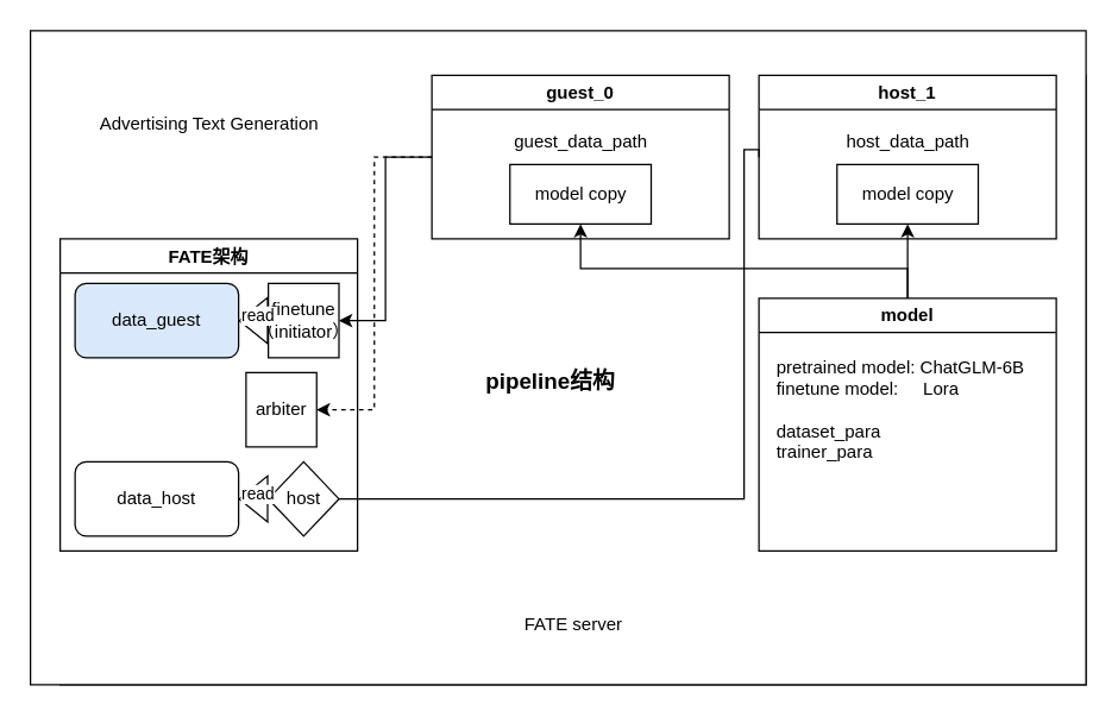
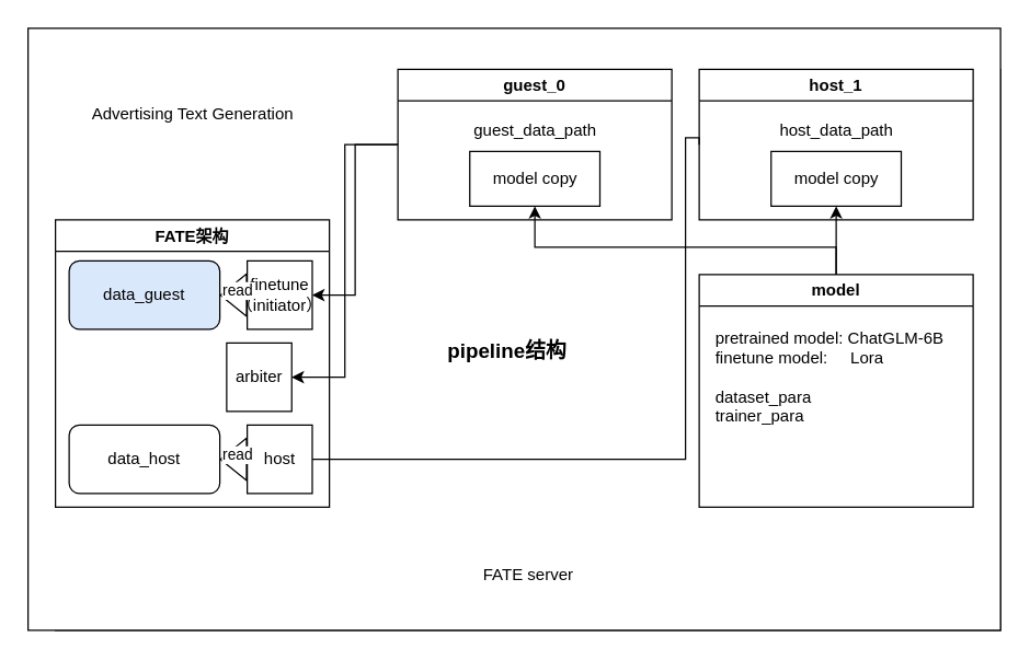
  <mxCell id="0" />
  <mxCell id="1" parent="0" />
  <mxCell id="2" value="Dataset" style="swimlane;startSize=10;" vertex="1" parent="1"><mxGeometry x="40" y="50" width="690" height="410" as="geometry" /></mxCell>
  <mxCell id="3" value="Advertising Text Generation&lt;br&gt;" style="text;html=1;align=center;verticalAlign=middle;resizable=0;points=[];autosize=1;strokeColor=none;fillColor=none;" vertex="1" parent="2"><mxGeometry x="15" y="18" width="170" height="30" as="geometry" /></mxCell>
  <mxCell id="4" value="{&quot;content&quot;: **** ,&quot;summary&quot;:****}" style="text;html=1;align=center;verticalAlign=middle;resizable=0;points=[];autosize=1;strokeColor=none;fillColor=none;" vertex="1" parent="2"><mxGeometry x="5" y="48" width="190" height="30" as="geometry" /></mxCell>
  <mxCell id="5" value="" style="rounded=0;whiteSpace=wrap;html=1;" vertex="1" parent="2"><mxGeometry x="-20" y="-30" width="710" height="440" as="geometry" /></mxCell>
  <mxCell id="6" value="FATE server" style="text;html=1;strokeColor=none;fillColor=none;align=center;verticalAlign=middle;whiteSpace=wrap;rounded=0;" vertex="1" parent="2"><mxGeometry x="292.5" y="355" width="105" height="30" as="geometry" /></mxCell>
  <mxCell id="7" value="Advertising Text Generation&lt;br&gt;" style="text;html=1;align=center;verticalAlign=middle;resizable=0;points=[];autosize=1;strokeColor=none;fillColor=none;" vertex="1" parent="1"><mxGeometry x="55" y="68" width="170" height="30" as="geometry" /></mxCell>
  <mxCell id="8" value="FATE架构" style="swimlane;" vertex="1" parent="1"><mxGeometry x="40" y="160" width="200" height="210" as="geometry" /></mxCell>
  <mxCell id="9" value="finetune&lt;br&gt;（initiator）" style="whiteSpace=wrap;html=1;" vertex="1" parent="8"><mxGeometry x="140" y="30" width="47.5" height="50" as="geometry" /></mxCell>
- <mxCell id="10" value="host" style="rhombus;whiteSpace=wrap;html=1;" vertex="1" parent="8"><mxGeometry x="140" y="150" width="47.5" height="50" as="geometry" /></mxCell>
+ <mxCell id="10" value="host" style="whiteSpace=wrap;html=1;" vertex="1" parent="8"><mxGeometry x="140" y="150" width="47.5" height="50" as="geometry" /></mxCell>
  <mxCell id="11" value="arbiter" style="whiteSpace=wrap;html=1;" vertex="1" parent="8"><mxGeometry x="125" y="90" width="47.5" height="50" as="geometry" /></mxCell>
  <mxCell id="12" value="data_guest" style="rounded=1;whiteSpace=wrap;html=1;fillColor=#dae8fc;" vertex="1" parent="8"><mxGeometry x="10" y="30" width="110" height="50" as="geometry" /></mxCell>
  <mxCell id="13" value="data_host" style="rounded=1;whiteSpace=wrap;html=1;" vertex="1" parent="8"><mxGeometry x="10" y="150" width="110" height="50" as="geometry" /></mxCell>
  <mxCell id="14" value="" style="shape=flexArrow;endArrow=classic;html=1;rounded=0;exitX=0;exitY=0.5;exitDx=0;exitDy=0;entryX=1;entryY=0.5;entryDx=0;entryDy=0;" edge="1" parent="8" source="9" target="12"><mxGeometry width="50" height="50" relative="1" as="geometry"><mxPoint x="160" y="40" as="sourcePoint" /><mxPoint x="210" y="-10" as="targetPoint" /></mxGeometry></mxCell>
  <mxCell id="15" value="read" style="edgeLabel;html=1;align=center;verticalAlign=middle;resizable=0;points=[];" vertex="1" connectable="0" parent="14"><mxGeometry x="-0.155" y="-4" relative="1" as="geometry"><mxPoint as="offset" /></mxGeometry></mxCell>
  <mxCell id="16" value="" style="shape=flexArrow;endArrow=classic;html=1;rounded=0;exitX=0;exitY=0.5;exitDx=0;exitDy=0;" edge="1" parent="8" source="10" target="13"><mxGeometry width="50" height="50" relative="1" as="geometry"><mxPoint x="140" y="174.64" as="sourcePoint" /><mxPoint x="120" y="174.64" as="targetPoint" /></mxGeometry></mxCell>
  <mxCell id="17" value="read" style="edgeLabel;html=1;align=center;verticalAlign=middle;resizable=0;points=[];" vertex="1" connectable="0" parent="16"><mxGeometry x="-0.155" y="-4" relative="1" as="geometry"><mxPoint as="offset" /></mxGeometry></mxCell>
  <mxCell id="18" style="edgeStyle=orthogonalEdgeStyle;rounded=0;orthogonalLoop=1;jettySize=auto;html=1;entryX=1;entryY=0.5;entryDx=0;entryDy=0;" edge="1" parent="1" source="20" target="9"><mxGeometry relative="1" as="geometry" /></mxCell>
- <mxCell id="19" style="edgeStyle=orthogonalEdgeStyle;rounded=0;orthogonalLoop=1;jettySize=auto;html=1;exitX=0;exitY=0.5;exitDx=0;exitDy=0;entryX=1;entryY=0.5;entryDx=0;entryDy=0;dashed=1;" edge="1" parent="1" source="20" target="11"><mxGeometry relative="1" as="geometry" /></mxCell>
+ <mxCell id="19" style="edgeStyle=orthogonalEdgeStyle;rounded=0;orthogonalLoop=1;jettySize=auto;html=1;exitX=0;exitY=0.5;exitDx=0;exitDy=0;entryX=1;entryY=0.5;entryDx=0;entryDy=0;" edge="1" parent="1" source="20" target="11"><mxGeometry relative="1" as="geometry" /></mxCell>
  <mxCell id="20" value="guest_0" style="swimlane;" vertex="1" parent="1"><mxGeometry x="290" y="50" width="200" height="110" as="geometry" /></mxCell>
  <mxCell id="21" value="guest_data_path" style="text;html=1;align=center;verticalAlign=middle;resizable=0;points=[];autosize=1;strokeColor=none;fillColor=none;" vertex="1" parent="20"><mxGeometry x="45" y="30" width="110" height="30" as="geometry" /></mxCell>
  <mxCell id="22" value="model copy" style="rounded=0;whiteSpace=wrap;html=1;" vertex="1" parent="20"><mxGeometry x="52.5" y="60" width="95" height="40" as="geometry" /></mxCell>
  <mxCell id="23" style="edgeStyle=orthogonalEdgeStyle;rounded=0;orthogonalLoop=1;jettySize=auto;html=1;entryX=1;entryY=0.5;entryDx=0;entryDy=0;exitX=0;exitY=0.5;exitDx=0;exitDy=0;endArrow=none;" edge="1" parent="1" source="24" target="10"><mxGeometry relative="1" as="geometry"><Array as="points"><mxPoint x="500" y="100" /><mxPoint x="500" y="335" /></Array></mxGeometry></mxCell>
  <mxCell id="24" value="host_1" style="swimlane;" vertex="1" parent="1"><mxGeometry x="510" y="50" width="200" height="110" as="geometry" /></mxCell>
  <mxCell id="25" value="host_data_path" style="text;html=1;align=center;verticalAlign=middle;resizable=0;points=[];autosize=1;strokeColor=none;fillColor=none;" vertex="1" parent="24"><mxGeometry x="45" y="30" width="110" height="30" as="geometry" /></mxCell>
  <mxCell id="26" value="model copy" style="rounded=0;whiteSpace=wrap;html=1;" vertex="1" parent="24"><mxGeometry x="52.5" y="60" width="95" height="40" as="geometry" /></mxCell>
  <mxCell id="27" style="edgeStyle=orthogonalEdgeStyle;rounded=0;orthogonalLoop=1;jettySize=auto;html=1;entryX=0.5;entryY=1;entryDx=0;entryDy=0;" edge="1" parent="1" source="29" target="26"><mxGeometry relative="1" as="geometry" /></mxCell>
  <mxCell id="28" style="edgeStyle=orthogonalEdgeStyle;rounded=0;orthogonalLoop=1;jettySize=auto;html=1;entryX=0.5;entryY=1;entryDx=0;entryDy=0;" edge="1" parent="1" source="29" target="22"><mxGeometry relative="1" as="geometry"><Array as="points"><mxPoint x="610" y="180" /><mxPoint x="390" y="180" /></Array></mxGeometry></mxCell>
  <mxCell id="29" value="model" style="swimlane;whiteSpace=wrap;html=1;" vertex="1" parent="1"><mxGeometry x="510" y="200" width="200" height="170" as="geometry" /></mxCell>
  <mxCell id="30" value="pretrained model: ChatGLM-6B&lt;br&gt;&lt;div style=&quot;text-align: left;&quot;&gt;&lt;span style=&quot;background-color: initial;&quot;&gt;finetune model:&amp;nbsp; &amp;nbsp; &amp;nbsp;Lora&lt;/span&gt;&lt;/div&gt;&lt;div style=&quot;text-align: left;&quot;&gt;&lt;span style=&quot;background-color: initial;&quot;&gt;&lt;br&gt;&lt;/span&gt;&lt;/div&gt;&lt;div style=&quot;text-align: left;&quot;&gt;&lt;span style=&quot;background-color: initial;&quot;&gt;dataset_para&lt;/span&gt;&lt;/div&gt;&lt;div style=&quot;text-align: left;&quot;&gt;&lt;span style=&quot;background-color: initial;&quot;&gt;trainer_para&lt;/span&gt;&lt;/div&gt;" style="text;html=1;align=center;verticalAlign=middle;resizable=0;points=[];autosize=1;strokeColor=none;fillColor=none;" vertex="1" parent="29"><mxGeometry y="30" width="190" height="90" as="geometry" /></mxCell>
  <mxCell id="31" value="&lt;b&gt;&lt;font style=&quot;font-size: 15px;&quot;&gt;pipeline结构&lt;/font&gt;&lt;/b&gt;" style="text;html=1;strokeColor=none;fillColor=none;align=center;verticalAlign=middle;whiteSpace=wrap;rounded=0;" vertex="1" parent="1"><mxGeometry x="290" y="240" width="160" height="30" as="geometry" /></mxCell>
